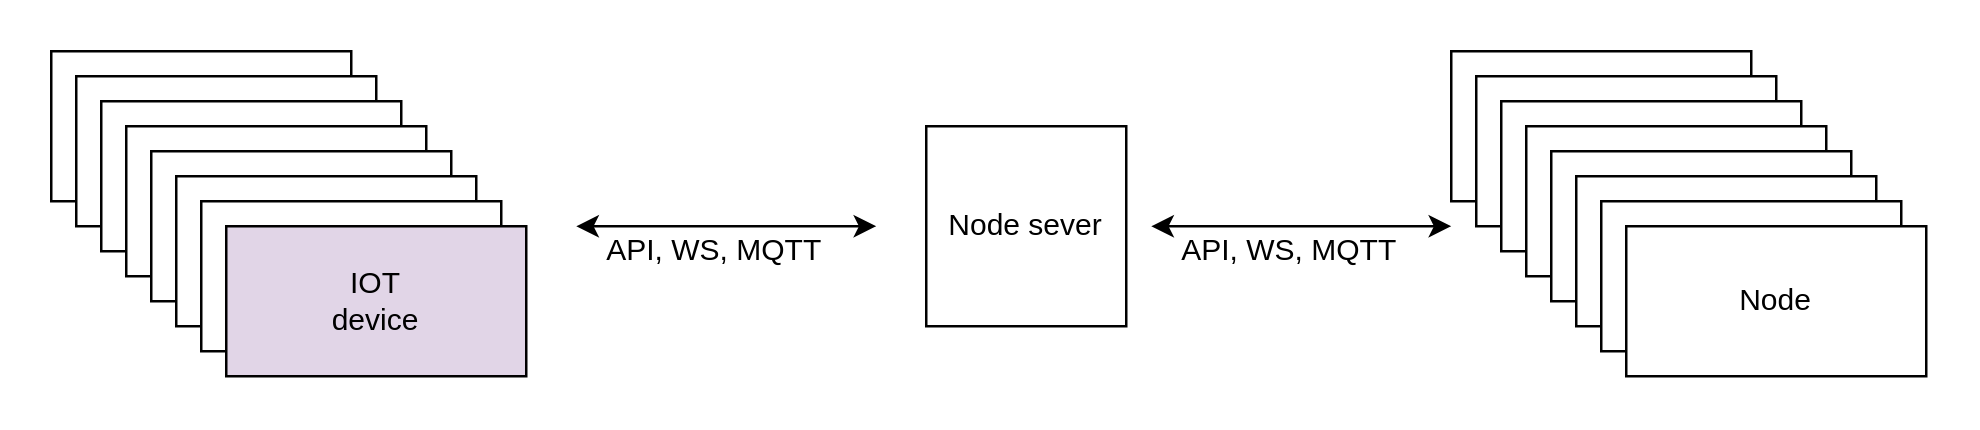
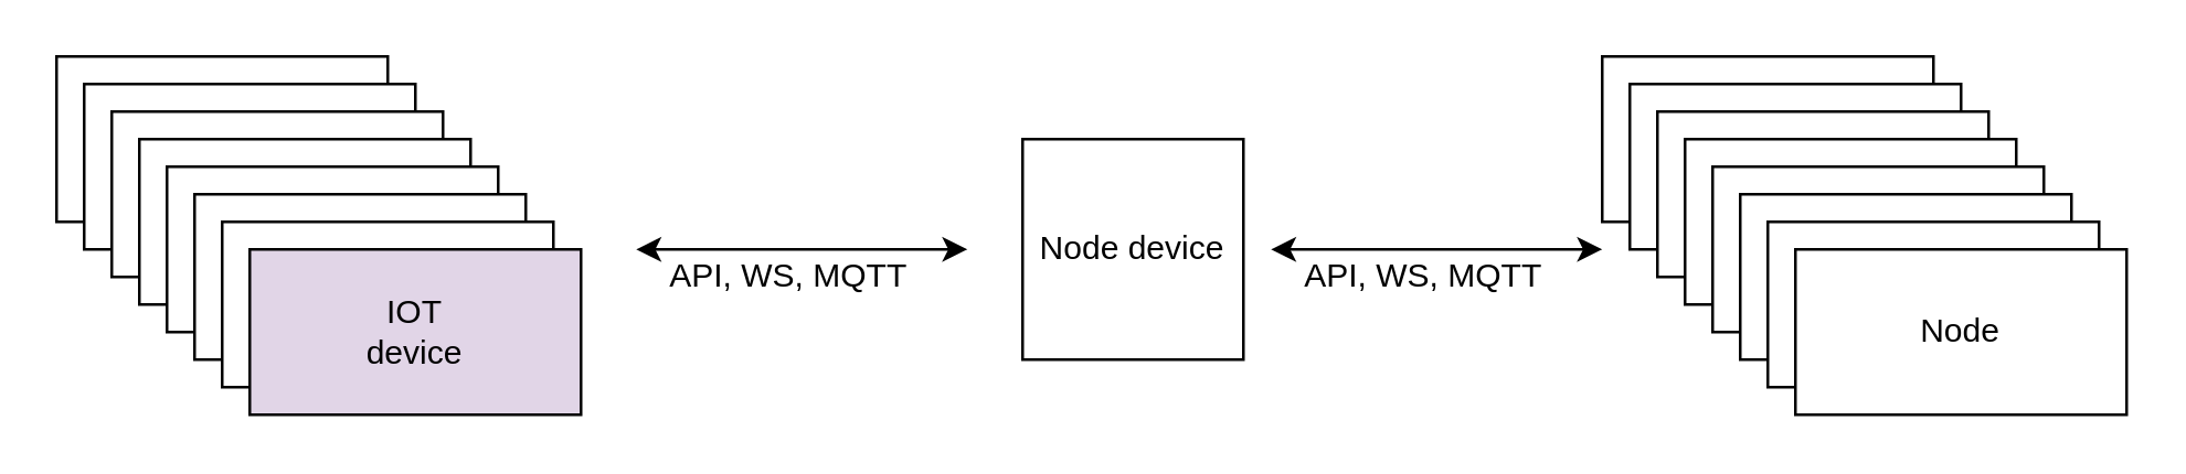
  <mxCell id="0" />
  <mxCell id="1" parent="0" />
  <mxCell id="2" value="" style="rounded=0;whiteSpace=wrap;html=1;" vertex="1" parent="1"><mxGeometry x="20" y="20" width="120" height="60" as="geometry" /></mxCell>
  <mxCell id="3" value="" style="rounded=0;whiteSpace=wrap;html=1;" vertex="1" parent="1"><mxGeometry x="30" y="30" width="120" height="60" as="geometry" /></mxCell>
  <mxCell id="4" value="" style="rounded=0;whiteSpace=wrap;html=1;" vertex="1" parent="1"><mxGeometry x="40" y="40" width="120" height="60" as="geometry" /></mxCell>
  <mxCell id="5" value="" style="rounded=0;whiteSpace=wrap;html=1;" vertex="1" parent="1"><mxGeometry x="50" y="50" width="120" height="60" as="geometry" /></mxCell>
  <mxCell id="6" value="" style="rounded=0;whiteSpace=wrap;html=1;" vertex="1" parent="1"><mxGeometry x="60" y="60" width="120" height="60" as="geometry" /></mxCell>
  <mxCell id="7" value="" style="rounded=0;whiteSpace=wrap;html=1;" vertex="1" parent="1"><mxGeometry x="70" y="70" width="120" height="60" as="geometry" /></mxCell>
  <mxCell id="8" value="" style="rounded=0;whiteSpace=wrap;html=1;" vertex="1" parent="1"><mxGeometry x="80" y="80" width="120" height="60" as="geometry" /></mxCell>
  <mxCell id="9" value="IOT&lt;div&gt;device&lt;/div&gt;" style="rounded=0;whiteSpace=wrap;html=1;fillColor=#e1d5e7;" vertex="1" parent="1"><mxGeometry x="90" y="90" width="120" height="60" as="geometry" /></mxCell>
  <mxCell id="10" value="" style="endArrow=classic;startArrow=classic;html=1;rounded=0;" edge="1" parent="1"><mxGeometry width="50" height="50" relative="1" as="geometry"><mxPoint x="230" y="90" as="sourcePoint" /><mxPoint x="350" y="90" as="targetPoint" /></mxGeometry></mxCell>
- <mxCell id="11" value="Node sever" style="whiteSpace=wrap;html=1;aspect=fixed;" vertex="1" parent="1"><mxGeometry x="370" y="50" width="80" height="80" as="geometry" /></mxCell>
+ <mxCell id="11" value="Node device" style="whiteSpace=wrap;html=1;aspect=fixed;" vertex="1" parent="1"><mxGeometry x="370" y="50" width="80" height="80" as="geometry" /></mxCell>
  <mxCell id="12" value="API, WS, MQTT" style="text;html=1;align=center;verticalAlign=middle;resizable=0;points=[];autosize=1;strokeColor=none;fillColor=none;" vertex="1" parent="1"><mxGeometry x="230" y="85" width="110" height="30" as="geometry" /></mxCell>
  <mxCell id="13" value="" style="rounded=0;whiteSpace=wrap;html=1;" vertex="1" parent="1"><mxGeometry x="580" y="20" width="120" height="60" as="geometry" /></mxCell>
  <mxCell id="14" value="" style="rounded=0;whiteSpace=wrap;html=1;" vertex="1" parent="1"><mxGeometry x="590" y="30" width="120" height="60" as="geometry" /></mxCell>
  <mxCell id="15" value="" style="rounded=0;whiteSpace=wrap;html=1;" vertex="1" parent="1"><mxGeometry x="600" y="40" width="120" height="60" as="geometry" /></mxCell>
  <mxCell id="16" value="" style="rounded=0;whiteSpace=wrap;html=1;" vertex="1" parent="1"><mxGeometry x="610" y="50" width="120" height="60" as="geometry" /></mxCell>
  <mxCell id="17" value="" style="rounded=0;whiteSpace=wrap;html=1;" vertex="1" parent="1"><mxGeometry x="620" y="60" width="120" height="60" as="geometry" /></mxCell>
  <mxCell id="18" value="" style="rounded=0;whiteSpace=wrap;html=1;" vertex="1" parent="1"><mxGeometry x="630" y="70" width="120" height="60" as="geometry" /></mxCell>
  <mxCell id="19" value="" style="rounded=0;whiteSpace=wrap;html=1;" vertex="1" parent="1"><mxGeometry x="640" y="80" width="120" height="60" as="geometry" /></mxCell>
  <mxCell id="20" value="Node" style="rounded=0;whiteSpace=wrap;html=1;" vertex="1" parent="1"><mxGeometry x="650" y="90" width="120" height="60" as="geometry" /></mxCell>
  <mxCell id="21" value="" style="endArrow=classic;startArrow=classic;html=1;rounded=0;" edge="1" parent="1"><mxGeometry width="50" height="50" relative="1" as="geometry"><mxPoint x="460" y="90" as="sourcePoint" /><mxPoint x="580" y="90" as="targetPoint" /></mxGeometry></mxCell>
  <mxCell id="22" value="API, WS, MQTT" style="text;html=1;align=center;verticalAlign=middle;resizable=0;points=[];autosize=1;strokeColor=none;fillColor=none;" vertex="1" parent="1"><mxGeometry x="460" y="85" width="110" height="30" as="geometry" /></mxCell>
